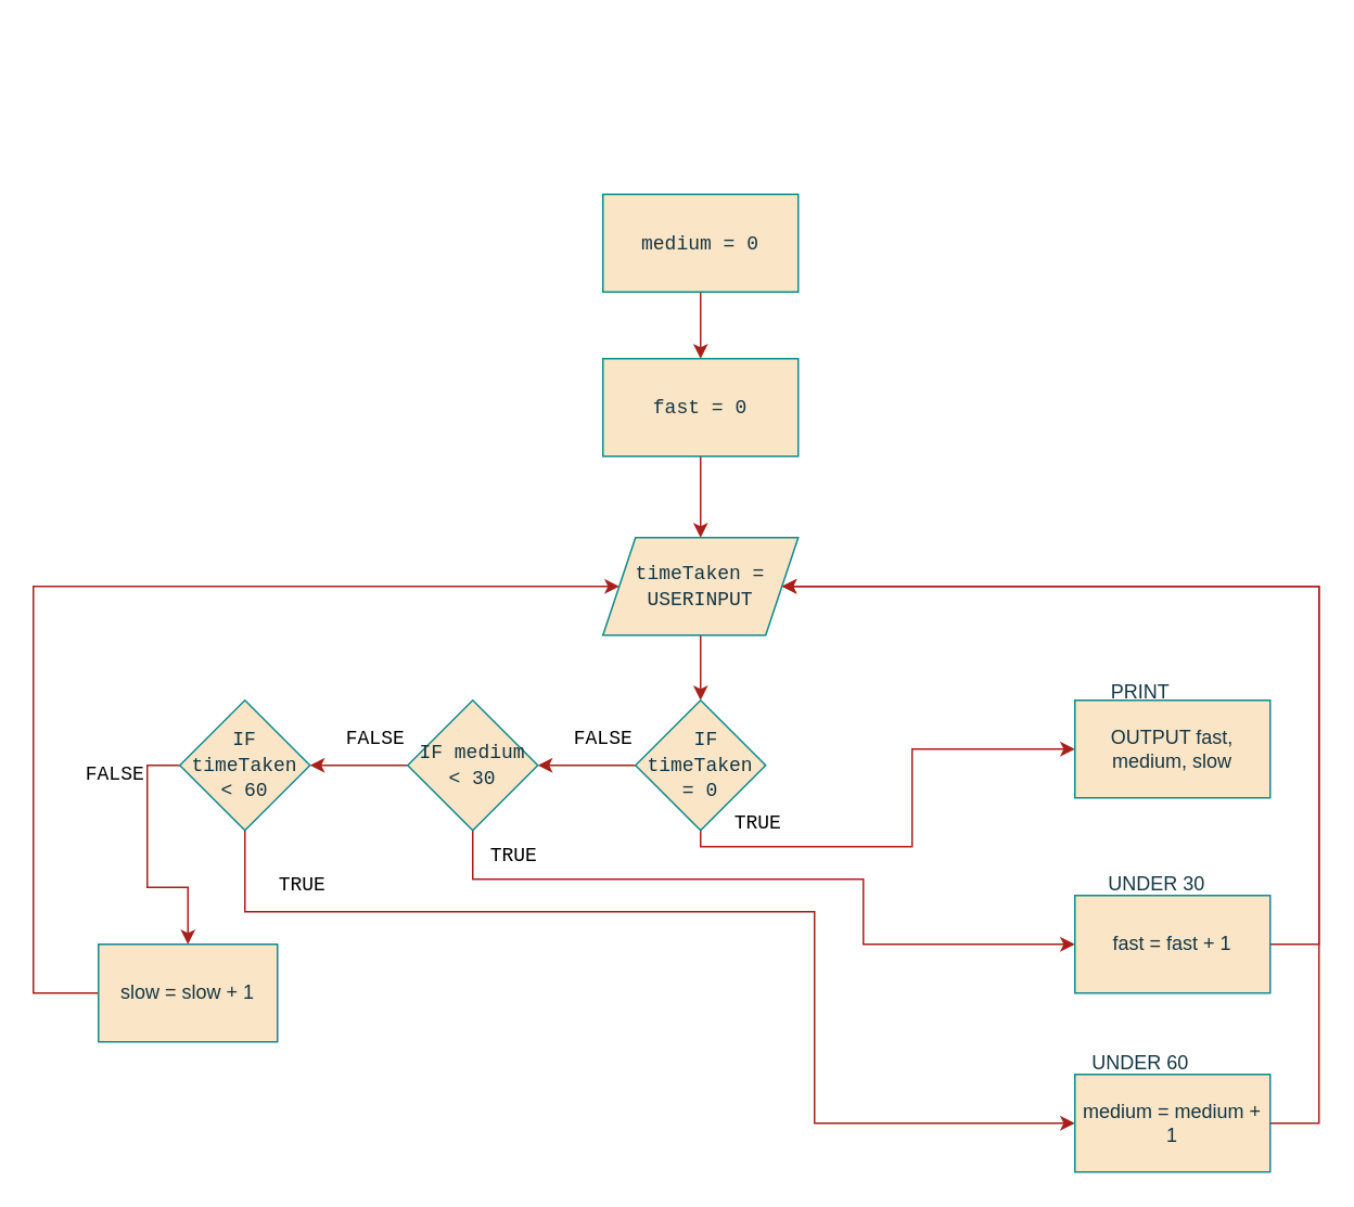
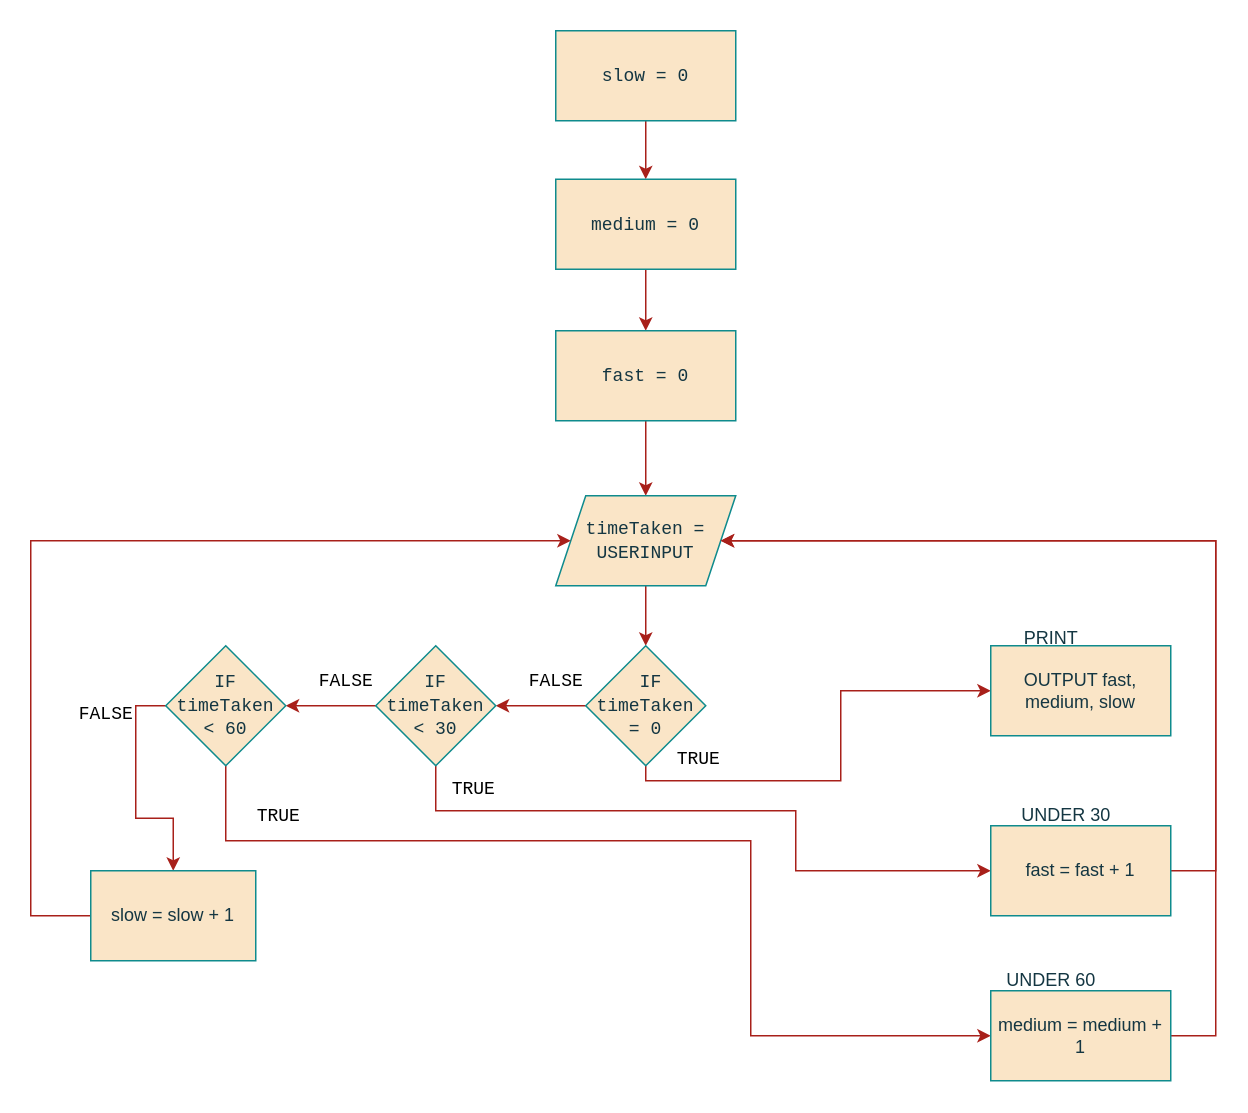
  <mxCell id="0" />
  <mxCell id="1" parent="0" />
+ <mxCell id="2" style="edgeStyle=orthogonalEdgeStyle;rounded=0;orthogonalLoop=1;jettySize=auto;html=1;exitX=0.5;exitY=1;exitDx=0;exitDy=0;entryX=0.5;entryY=0;entryDx=0;entryDy=0;labelBackgroundColor=none;fontColor=default;strokeColor=#A8201A;" edge="1" parent="1" source="3" target="5"><mxGeometry relative="1" as="geometry" /></mxCell>
+ <mxCell id="3" value="&lt;font face=&quot;Courier New&quot;&gt;slow = 0&lt;/font&gt;" style="rounded=0;whiteSpace=wrap;html=1;labelBackgroundColor=none;fillColor=#FAE5C7;strokeColor=#0F8B8D;fontColor=#143642;" vertex="1" parent="1"><mxGeometry x="370" y="20" width="120" height="60" as="geometry" /></mxCell>
  <mxCell id="4" style="edgeStyle=orthogonalEdgeStyle;rounded=0;orthogonalLoop=1;jettySize=auto;html=1;exitX=0.5;exitY=1;exitDx=0;exitDy=0;entryX=0.5;entryY=0;entryDx=0;entryDy=0;labelBackgroundColor=none;fontColor=default;strokeColor=#A8201A;" edge="1" parent="1" source="5" target="7"><mxGeometry relative="1" as="geometry" /></mxCell>
  <mxCell id="5" value="&lt;font face=&quot;Courier New&quot;&gt;medium = 0&lt;/font&gt;" style="rounded=0;whiteSpace=wrap;html=1;labelBackgroundColor=none;fillColor=#FAE5C7;strokeColor=#0F8B8D;fontColor=#143642;" vertex="1" parent="1"><mxGeometry x="370" y="119" width="120" height="60" as="geometry" /></mxCell>
  <mxCell id="6" style="edgeStyle=orthogonalEdgeStyle;rounded=0;orthogonalLoop=1;jettySize=auto;html=1;exitX=0.5;exitY=1;exitDx=0;exitDy=0;entryX=0.5;entryY=0;entryDx=0;entryDy=0;labelBackgroundColor=none;fontColor=default;strokeColor=#A8201A;" edge="1" parent="1" source="7" target="9"><mxGeometry relative="1" as="geometry" /></mxCell>
  <mxCell id="7" value="&lt;font face=&quot;Courier New&quot;&gt;fast = 0&lt;/font&gt;" style="rounded=0;whiteSpace=wrap;html=1;labelBackgroundColor=none;fillColor=#FAE5C7;strokeColor=#0F8B8D;fontColor=#143642;" vertex="1" parent="1"><mxGeometry x="370" y="220" width="120" height="60" as="geometry" /></mxCell>
  <mxCell id="8" style="edgeStyle=orthogonalEdgeStyle;rounded=0;orthogonalLoop=1;jettySize=auto;html=1;exitX=0.5;exitY=1;exitDx=0;exitDy=0;entryX=0.5;entryY=0;entryDx=0;entryDy=0;labelBackgroundColor=none;fontColor=default;strokeColor=#A8201A;" edge="1" parent="1" source="9" target="12"><mxGeometry relative="1" as="geometry" /></mxCell>
  <mxCell id="9" value="&lt;font face=&quot;Courier New&quot;&gt;timeTaken = USERINPUT&lt;/font&gt;" style="shape=parallelogram;perimeter=parallelogramPerimeter;whiteSpace=wrap;html=1;fixedSize=1;labelBackgroundColor=none;fillColor=#FAE5C7;strokeColor=#0F8B8D;fontColor=#143642;rounded=0;" vertex="1" parent="1"><mxGeometry x="370" y="330" width="120" height="60" as="geometry" /></mxCell>
  <mxCell id="10" style="edgeStyle=orthogonalEdgeStyle;rounded=0;orthogonalLoop=1;jettySize=auto;html=1;exitX=0.5;exitY=1;exitDx=0;exitDy=0;entryX=0;entryY=0.5;entryDx=0;entryDy=0;labelBackgroundColor=none;fontColor=default;strokeColor=#A8201A;" edge="1" parent="1" source="12" target="21"><mxGeometry relative="1" as="geometry"><Array as="points"><mxPoint x="430" y="520" /><mxPoint x="560" y="520" /><mxPoint x="560" y="460" /></Array></mxGeometry></mxCell>
  <mxCell id="11" style="edgeStyle=orthogonalEdgeStyle;rounded=0;orthogonalLoop=1;jettySize=auto;html=1;exitX=0;exitY=0.5;exitDx=0;exitDy=0;entryX=1;entryY=0.5;entryDx=0;entryDy=0;labelBackgroundColor=none;fontColor=default;strokeColor=#A8201A;" edge="1" parent="1" source="12" target="15"><mxGeometry relative="1" as="geometry" /></mxCell>
  <mxCell id="12" value="&lt;font face=&quot;Courier New&quot;&gt;&amp;nbsp;IF timeTaken = 0&lt;/font&gt;" style="rhombus;whiteSpace=wrap;html=1;labelBackgroundColor=none;fillColor=#FAE5C7;strokeColor=#0F8B8D;fontColor=#143642;rounded=0;" vertex="1" parent="1"><mxGeometry x="390" y="430" width="80" height="80" as="geometry" /></mxCell>
  <mxCell id="13" style="edgeStyle=orthogonalEdgeStyle;rounded=0;orthogonalLoop=1;jettySize=auto;html=1;exitX=0.5;exitY=1;exitDx=0;exitDy=0;entryX=0;entryY=0.5;entryDx=0;entryDy=0;labelBackgroundColor=none;fontColor=default;strokeColor=#A8201A;" edge="1" parent="1" source="15" target="23"><mxGeometry relative="1" as="geometry"><Array as="points"><mxPoint x="290" y="540" /><mxPoint x="530" y="540" /><mxPoint x="530" y="580" /></Array></mxGeometry></mxCell>
  <mxCell id="14" style="edgeStyle=orthogonalEdgeStyle;rounded=0;orthogonalLoop=1;jettySize=auto;html=1;exitX=0;exitY=0.5;exitDx=0;exitDy=0;entryX=1;entryY=0.5;entryDx=0;entryDy=0;labelBackgroundColor=none;fontColor=default;strokeColor=#A8201A;" edge="1" parent="1" source="15" target="18"><mxGeometry relative="1" as="geometry" /></mxCell>
- <mxCell id="15" value="&lt;font face=&quot;Courier New&quot;&gt;IF medium &amp;lt; 30&lt;/font&gt;" style="rhombus;whiteSpace=wrap;html=1;labelBackgroundColor=none;fillColor=#FAE5C7;strokeColor=#0F8B8D;fontColor=#143642;rounded=0;" vertex="1" parent="1"><mxGeometry x="250" y="430" width="80" height="80" as="geometry" /></mxCell>
+ <mxCell id="15" value="&lt;font face=&quot;Courier New&quot;&gt;IF timeTaken &amp;lt; 30&lt;/font&gt;" style="rhombus;whiteSpace=wrap;html=1;labelBackgroundColor=none;fillColor=#FAE5C7;strokeColor=#0F8B8D;fontColor=#143642;rounded=0;" vertex="1" parent="1"><mxGeometry x="250" y="430" width="80" height="80" as="geometry" /></mxCell>
  <mxCell id="16" style="edgeStyle=orthogonalEdgeStyle;rounded=0;orthogonalLoop=1;jettySize=auto;html=1;exitX=0.5;exitY=1;exitDx=0;exitDy=0;entryX=0;entryY=0.5;entryDx=0;entryDy=0;labelBackgroundColor=none;fontColor=default;strokeColor=#A8201A;" edge="1" parent="1" source="18" target="25"><mxGeometry relative="1" as="geometry"><Array as="points"><mxPoint x="150" y="560" /><mxPoint x="500" y="560" /><mxPoint x="500" y="690" /></Array></mxGeometry></mxCell>
  <mxCell id="17" style="edgeStyle=orthogonalEdgeStyle;rounded=0;orthogonalLoop=1;jettySize=auto;html=1;exitX=0;exitY=0.5;exitDx=0;exitDy=0;entryX=0.5;entryY=0;entryDx=0;entryDy=0;labelBackgroundColor=none;fontColor=default;strokeColor=#A8201A;" edge="1" parent="1" source="18" target="20"><mxGeometry relative="1" as="geometry" /></mxCell>
  <mxCell id="18" value="&lt;span style=&quot;font-family: &amp;quot;Courier New&amp;quot;;&quot;&gt;IF timeTaken &amp;lt; 60&lt;/span&gt;" style="rhombus;whiteSpace=wrap;html=1;labelBackgroundColor=none;fillColor=#FAE5C7;strokeColor=#0F8B8D;fontColor=#143642;rounded=0;" vertex="1" parent="1"><mxGeometry x="110" y="430" width="80" height="80" as="geometry" /></mxCell>
  <mxCell id="19" style="edgeStyle=orthogonalEdgeStyle;rounded=0;orthogonalLoop=1;jettySize=auto;html=1;entryX=0;entryY=0.5;entryDx=0;entryDy=0;labelBackgroundColor=none;fontColor=default;strokeColor=#A8201A;" edge="1" parent="1" source="20" target="9"><mxGeometry relative="1" as="geometry"><Array as="points"><mxPoint x="20" y="610" /><mxPoint x="20" y="360" /></Array></mxGeometry></mxCell>
  <mxCell id="20" value="slow = slow + 1" style="rounded=0;whiteSpace=wrap;html=1;labelBackgroundColor=none;fillColor=#FAE5C7;strokeColor=#0F8B8D;fontColor=#143642;" vertex="1" parent="1"><mxGeometry x="60" y="580" width="110" height="60" as="geometry" /></mxCell>
  <mxCell id="21" value="OUTPUT fast, medium, slow" style="rounded=0;whiteSpace=wrap;html=1;labelBackgroundColor=none;fillColor=#FAE5C7;strokeColor=#0F8B8D;fontColor=#143642;" vertex="1" parent="1"><mxGeometry x="660" y="430" width="120" height="60" as="geometry" /></mxCell>
  <mxCell id="22" style="edgeStyle=orthogonalEdgeStyle;rounded=0;orthogonalLoop=1;jettySize=auto;html=1;exitX=1;exitY=0.5;exitDx=0;exitDy=0;entryX=1;entryY=0.5;entryDx=0;entryDy=0;labelBackgroundColor=none;fontColor=default;strokeColor=#A8201A;" edge="1" parent="1" source="23" target="9"><mxGeometry relative="1" as="geometry"><Array as="points"><mxPoint x="810" y="580" /><mxPoint x="810" y="360" /></Array></mxGeometry></mxCell>
  <mxCell id="23" value="fast = fast + 1" style="rounded=0;whiteSpace=wrap;html=1;labelBackgroundColor=none;fillColor=#FAE5C7;strokeColor=#0F8B8D;fontColor=#143642;" vertex="1" parent="1"><mxGeometry x="660" y="550" width="120" height="60" as="geometry" /></mxCell>
  <mxCell id="24" style="edgeStyle=orthogonalEdgeStyle;rounded=0;orthogonalLoop=1;jettySize=auto;html=1;entryX=1;entryY=0.5;entryDx=0;entryDy=0;labelBackgroundColor=none;fontColor=default;strokeColor=#A8201A;" edge="1" parent="1" source="25" target="9"><mxGeometry relative="1" as="geometry"><Array as="points"><mxPoint x="810" y="690" /><mxPoint x="810" y="360" /></Array></mxGeometry></mxCell>
  <mxCell id="25" value="medium = medium + 1" style="rounded=0;whiteSpace=wrap;html=1;labelBackgroundColor=none;fillColor=#FAE5C7;strokeColor=#0F8B8D;fontColor=#143642;" vertex="1" parent="1"><mxGeometry x="660" y="660" width="120" height="60" as="geometry" /></mxCell>
  <mxCell id="26" value="PRINT" style="text;html=1;align=center;verticalAlign=middle;resizable=0;points=[];autosize=1;strokeColor=none;fillColor=none;labelBackgroundColor=none;fontColor=#143642;rounded=0;" vertex="1" parent="1"><mxGeometry x="670" y="410" width="60" height="30" as="geometry" /></mxCell>
  <mxCell id="27" value="UNDER 30" style="text;html=1;align=center;verticalAlign=middle;resizable=0;points=[];autosize=1;strokeColor=none;fillColor=none;labelBackgroundColor=none;fontColor=#143642;rounded=0;" vertex="1" parent="1"><mxGeometry x="670" y="528" width="80" height="30" as="geometry" /></mxCell>
  <mxCell id="28" value="UNDER 60" style="text;html=1;align=center;verticalAlign=middle;resizable=0;points=[];autosize=1;strokeColor=none;fillColor=none;labelBackgroundColor=none;fontColor=#143642;rounded=0;" vertex="1" parent="1"><mxGeometry x="660" y="638" width="80" height="30" as="geometry" /></mxCell>
  <mxCell id="29" value="&lt;font face=&quot;Courier New&quot;&gt;FALSE&lt;/font&gt;" style="text;html=1;align=center;verticalAlign=middle;resizable=0;points=[];autosize=1;strokeColor=none;fillColor=none;" vertex="1" parent="1"><mxGeometry x="340" y="438" width="60" height="30" as="geometry" /></mxCell>
  <mxCell id="30" value="&lt;font face=&quot;Courier New&quot;&gt;FALSE&lt;/font&gt;" style="text;html=1;align=center;verticalAlign=middle;resizable=0;points=[];autosize=1;strokeColor=none;fillColor=none;" vertex="1" parent="1"><mxGeometry x="200" y="438" width="60" height="30" as="geometry" /></mxCell>
  <mxCell id="31" value="&lt;font face=&quot;Courier New&quot;&gt;TRUE&lt;/font&gt;" style="text;html=1;align=center;verticalAlign=middle;resizable=0;points=[];autosize=1;strokeColor=none;fillColor=none;" vertex="1" parent="1"><mxGeometry x="440" y="490" width="50" height="30" as="geometry" /></mxCell>
  <mxCell id="32" value="&lt;font face=&quot;Courier New&quot;&gt;FALSE&lt;/font&gt;" style="text;html=1;align=center;verticalAlign=middle;resizable=0;points=[];autosize=1;strokeColor=none;fillColor=none;" vertex="1" parent="1"><mxGeometry x="40" y="460" width="60" height="30" as="geometry" /></mxCell>
  <mxCell id="33" value="&lt;font face=&quot;Courier New&quot;&gt;TRUE&lt;/font&gt;" style="text;html=1;align=center;verticalAlign=middle;resizable=0;points=[];autosize=1;strokeColor=none;fillColor=none;" vertex="1" parent="1"><mxGeometry x="290" y="510" width="50" height="30" as="geometry" /></mxCell>
  <mxCell id="34" value="&lt;font face=&quot;Courier New&quot;&gt;TRUE&lt;/font&gt;" style="text;html=1;align=center;verticalAlign=middle;resizable=0;points=[];autosize=1;strokeColor=none;fillColor=none;" vertex="1" parent="1"><mxGeometry x="160" y="528" width="50" height="30" as="geometry" /></mxCell>
